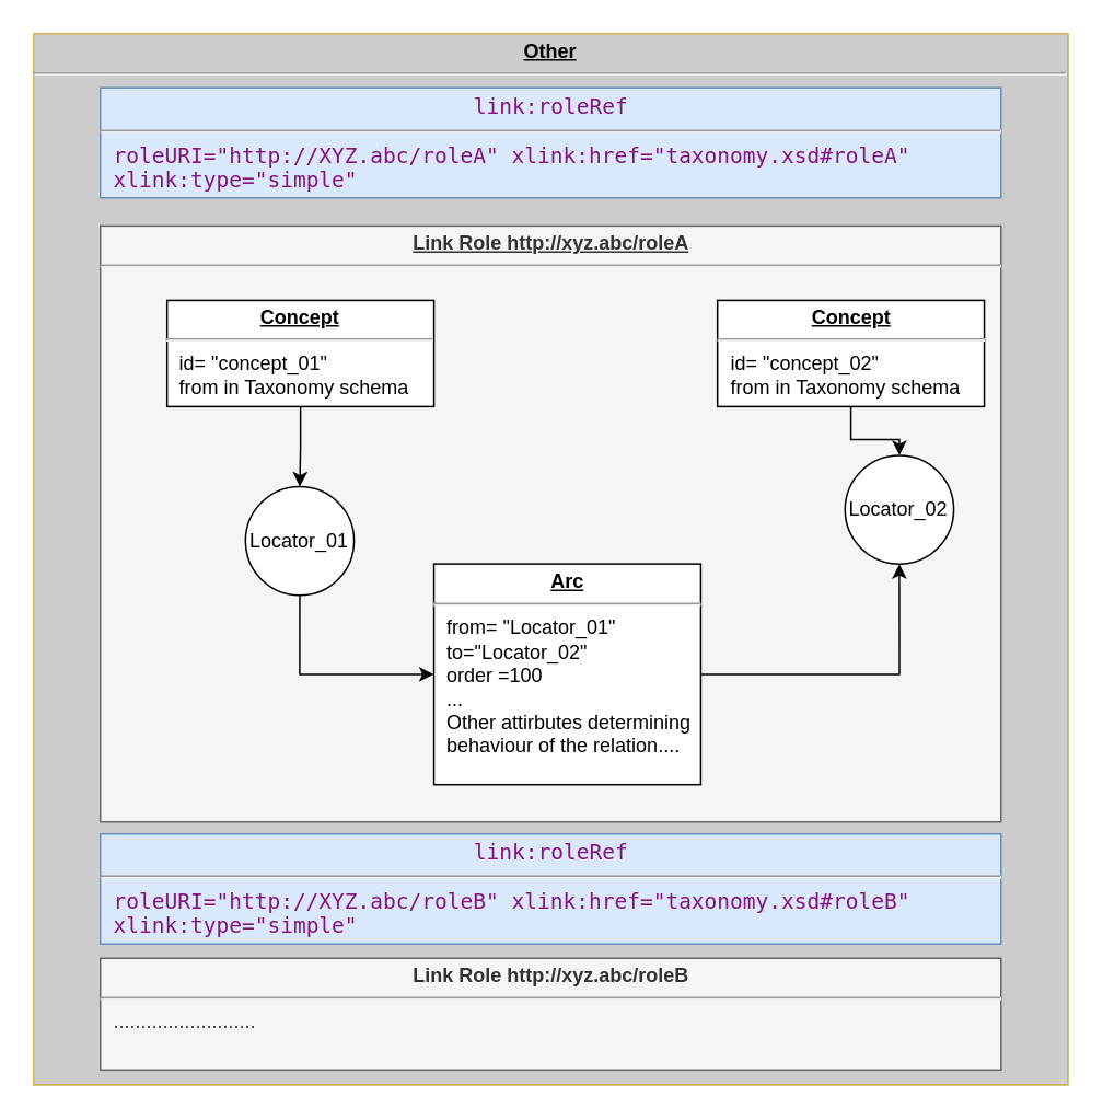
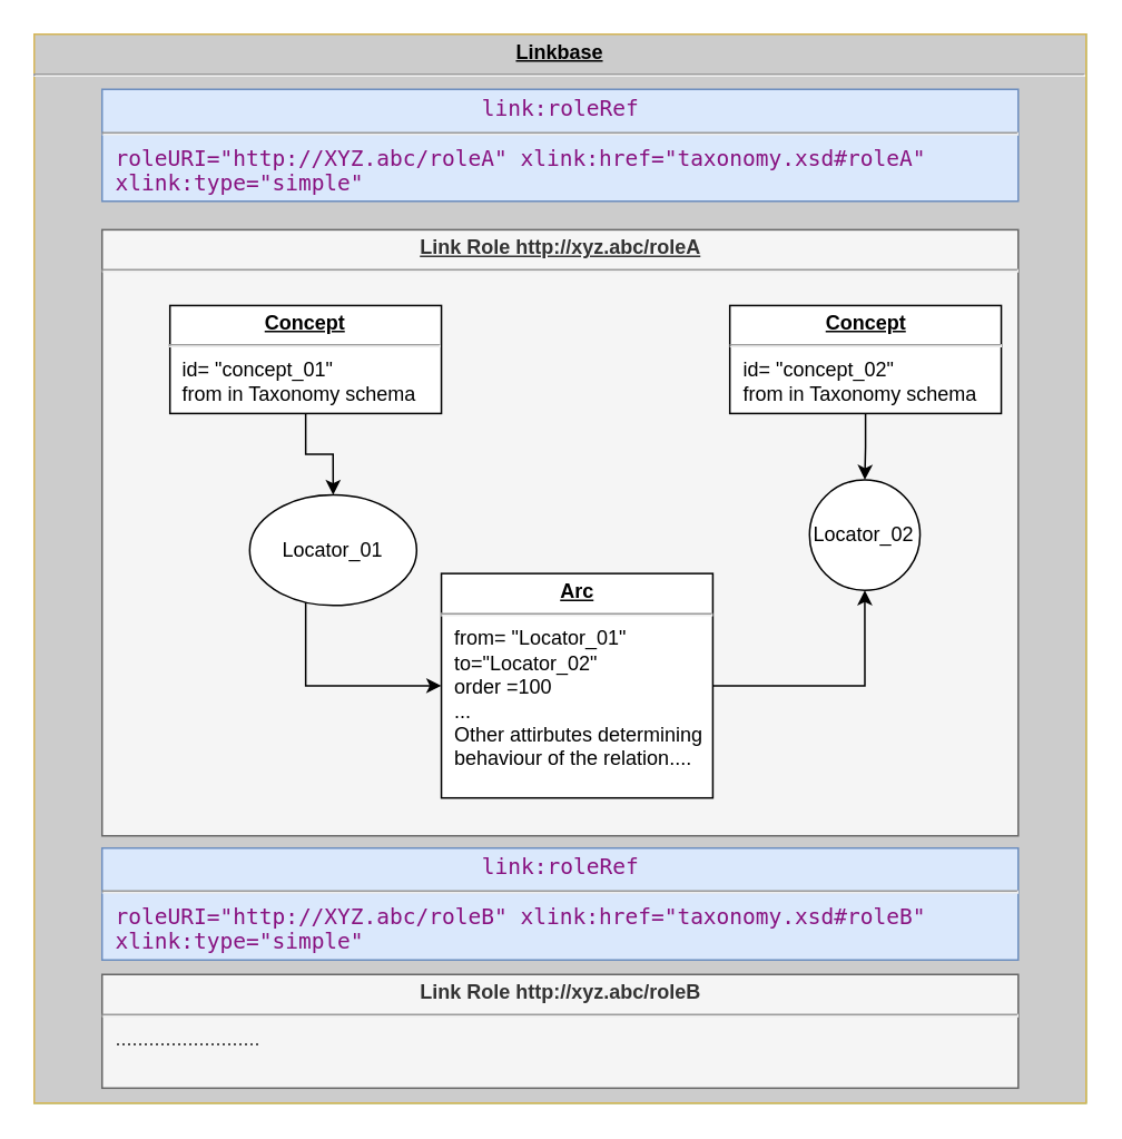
  <mxCell id="0" />
  <mxCell id="1" parent="0" />
  <mxCell id="2" value="" style="group;fillColor=#d5e8d4;strokeColor=#82b366;" vertex="1" connectable="0" parent="1"><mxGeometry x="20" y="20" width="630" height="640" as="geometry" /></mxCell>
- <mxCell id="3" value="&lt;p style=&quot;margin: 0px ; margin-top: 4px ; text-align: center ; text-decoration: underline&quot;&gt;&lt;b&gt;Other&lt;/b&gt;&lt;/p&gt;&lt;hr&gt;&lt;p style=&quot;margin: 0px ; margin-left: 8px&quot;&gt;&lt;br&gt;&lt;/p&gt;" style="verticalAlign=top;align=left;overflow=fill;fontSize=12;fontFamily=Helvetica;html=1;strokeColor=#d6b656;fillColor=#CCCCCC;" vertex="1" parent="2"><mxGeometry width="630" height="640" as="geometry" /></mxCell>
+ <mxCell id="3" value="&lt;p style=&quot;margin: 0px ; margin-top: 4px ; text-align: center ; text-decoration: underline&quot;&gt;&lt;b&gt;Linkbase&lt;/b&gt;&lt;/p&gt;&lt;hr&gt;&lt;p style=&quot;margin: 0px ; margin-left: 8px&quot;&gt;&lt;br&gt;&lt;/p&gt;" style="verticalAlign=top;align=left;overflow=fill;fontSize=12;fontFamily=Helvetica;html=1;strokeColor=#d6b656;fillColor=#CCCCCC;" vertex="1" parent="2"><mxGeometry width="630" height="640" as="geometry" /></mxCell>
  <mxCell id="4" value="" style="group" vertex="1" connectable="0" parent="2"><mxGeometry x="40.645" y="117.094" width="548.71" height="374.234" as="geometry" /></mxCell>
  <mxCell id="5" value="&lt;p style=&quot;margin: 0px ; margin-top: 4px ; text-align: center ; text-decoration: underline&quot;&gt;&lt;b&gt;Link Role http://xyz.abc/roleA&lt;/b&gt;&lt;/p&gt;&lt;hr&gt;&lt;p style=&quot;margin: 0px ; margin-left: 8px&quot;&gt;&lt;br&gt;&lt;/p&gt;" style="verticalAlign=top;align=left;overflow=fill;fontSize=12;fontFamily=Helvetica;html=1;fillColor=#f5f5f5;strokeColor=#666666;fontColor=#333333;" vertex="1" parent="4"><mxGeometry width="548.71" height="362.894" as="geometry" /></mxCell>
  <mxCell id="6" value="&lt;p style=&quot;margin: 0px ; margin-top: 4px ; text-align: center ; text-decoration: underline&quot;&gt;&lt;b&gt;Concept&lt;/b&gt;&lt;/p&gt;&lt;hr&gt;&lt;p style=&quot;margin: 0px ; margin-left: 8px&quot;&gt;id= &quot;concept_01&quot;&lt;/p&gt;&lt;p style=&quot;margin: 0px ; margin-left: 8px&quot;&gt;from in Taxonomy schema&lt;br&gt;&lt;br&gt;&lt;/p&gt;" style="verticalAlign=top;align=left;overflow=fill;fontSize=12;fontFamily=Helvetica;html=1;" vertex="1" parent="4"><mxGeometry x="40.65" y="45.36" width="162.58" height="64.64" as="geometry" /></mxCell>
  <mxCell id="7" value="&lt;p style=&quot;margin: 0px ; margin-top: 4px ; text-align: center ; text-decoration: underline&quot;&gt;&lt;b&gt;Concept&lt;/b&gt;&lt;/p&gt;&lt;hr&gt;&lt;p style=&quot;margin: 0px ; margin-left: 8px&quot;&gt;id= &quot;concept_02&quot;&lt;/p&gt;&lt;p style=&quot;margin: 0px ; margin-left: 8px&quot;&gt;from in Taxonomy schema&lt;br&gt;&lt;br&gt;&lt;/p&gt;" style="verticalAlign=top;align=left;overflow=fill;fontSize=12;fontFamily=Helvetica;html=1;" vertex="1" parent="4"><mxGeometry x="375.97" y="45.36" width="162.58" height="64.64" as="geometry" /></mxCell>
- <mxCell id="8" value="Locator_01" style="ellipse;whiteSpace=wrap;html=1;aspect=fixed;" vertex="1" parent="4"><mxGeometry x="88.403" y="158.766" width="66.177" height="66.177" as="geometry" /></mxCell>
+ <mxCell id="8" value="Locator_01" style="ellipse;whiteSpace=wrap;html=1;aspect=fixed;" vertex="1" parent="4"><mxGeometry x="88.403" y="158.766" width="100" height="66.177" as="geometry" /></mxCell>
  <mxCell id="9" style="edgeStyle=orthogonalEdgeStyle;rounded=0;orthogonalLoop=1;jettySize=auto;html=1;exitX=0.5;exitY=1;exitDx=0;exitDy=0;" edge="1" parent="4" source="6" target="8"><mxGeometry relative="1" as="geometry"><mxPoint x="121.935" y="159.049" as="targetPoint" /></mxGeometry></mxCell>
- <mxCell id="10" value="Locator_02" style="ellipse;whiteSpace=wrap;html=1;aspect=fixed;" vertex="1" parent="4"><mxGeometry x="453.726" y="139.694" width="66.177" height="66.177" as="geometry" /></mxCell>
+ <mxCell id="10" value="Locator_02" style="ellipse;whiteSpace=wrap;html=1;aspect=fixed;" vertex="1" parent="4"><mxGeometry x="423.726" y="149.694" width="66.177" height="66.177" as="geometry" /></mxCell>
  <mxCell id="11" style="edgeStyle=orthogonalEdgeStyle;rounded=0;orthogonalLoop=1;jettySize=auto;html=1;entryX=0.5;entryY=0;entryDx=0;entryDy=0;" edge="1" parent="4" source="7" target="10"><mxGeometry relative="1" as="geometry" /></mxCell>
  <mxCell id="12" style="edgeStyle=orthogonalEdgeStyle;rounded=0;orthogonalLoop=1;jettySize=auto;html=1;entryX=0.5;entryY=1;entryDx=0;entryDy=0;" edge="1" parent="4" source="13" target="10"><mxGeometry relative="1" as="geometry" /></mxCell>
  <mxCell id="13" value="&lt;p style=&quot;margin: 0px ; margin-top: 4px ; text-align: center ; text-decoration: underline&quot;&gt;&lt;b&gt;Arc&lt;/b&gt;&lt;/p&gt;&lt;hr&gt;&lt;p style=&quot;margin: 0px ; margin-left: 8px&quot;&gt;from= &quot;Locator_01&quot;&lt;/p&gt;&lt;p style=&quot;margin: 0px ; margin-left: 8px&quot;&gt;to=&quot;Locator_02&quot;&lt;/p&gt;&lt;p style=&quot;margin: 0px ; margin-left: 8px&quot;&gt;order =100&lt;/p&gt;&lt;p style=&quot;margin: 0px ; margin-left: 8px&quot;&gt;...&lt;/p&gt;&lt;p style=&quot;margin: 0px ; margin-left: 8px&quot;&gt;Other attirbutes determining&lt;/p&gt;&lt;p style=&quot;margin: 0px ; margin-left: 8px&quot;&gt;behaviour of the relation....&lt;br&gt;&lt;br&gt;&lt;/p&gt;" style="verticalAlign=top;align=left;overflow=fill;fontSize=12;fontFamily=Helvetica;html=1;" vertex="1" parent="4"><mxGeometry x="203.226" y="205.829" width="162.581" height="134.384" as="geometry" /></mxCell>
  <mxCell id="14" style="edgeStyle=orthogonalEdgeStyle;rounded=0;orthogonalLoop=1;jettySize=auto;html=1;entryX=0;entryY=0.5;entryDx=0;entryDy=0;" edge="1" parent="4" source="8" target="13"><mxGeometry relative="1" as="geometry"><Array as="points"><mxPoint x="121.935" y="273.304" /></Array></mxGeometry></mxCell>
  <mxCell id="15" value="&lt;p style=&quot;margin: 0px ; margin-top: 4px ; text-align: center&quot;&gt;&lt;b&gt;Link Role http://xyz.abc/roleB&lt;/b&gt;&lt;br&gt;&lt;/p&gt;&lt;hr&gt;&lt;p style=&quot;margin: 0px 0px 0px 8px&quot;&gt;..........................&lt;/p&gt;" style="verticalAlign=top;align=left;overflow=fill;fontSize=12;fontFamily=Helvetica;html=1;strokeColor=#666666;fontColor=#333333;fillColor=#F5F5F5;" vertex="1" parent="2"><mxGeometry x="40.655" y="562.998" width="548.71" height="68.043" as="geometry" /></mxCell>
  <mxCell id="16" value="&lt;p style=&quot;margin: 0px ; margin-top: 4px ; text-align: center&quot;&gt;&lt;span style=&quot;color: rgb(136 , 18 , 128) ; font-family: monospace ; font-size: 13px&quot;&gt;link:roleRef&lt;/span&gt;&lt;br&gt;&lt;/p&gt;&lt;hr&gt;&lt;p style=&quot;margin: 0px 0px 0px 8px&quot;&gt;&lt;span class=&quot;html-attribute&quot; style=&quot;color: rgb(136 , 18 , 128) ; font-family: monospace ; font-size: 13px&quot;&gt;&lt;span class=&quot;html-attribute-name&quot;&gt;roleURI&lt;/span&gt;=&quot;&lt;span class=&quot;html-attribute-value&quot;&gt;http://XYZ.abc/roleA&lt;/span&gt;&quot;&lt;/span&gt;&lt;span class=&quot;html-attribute&quot; style=&quot;color: rgb(136 , 18 , 128) ; font-family: monospace ; font-size: 13px&quot;&gt;&amp;nbsp;&lt;/span&gt;&lt;span class=&quot;html-attribute&quot; style=&quot;color: rgb(136 , 18 , 128) ; font-family: monospace ; font-size: 13px&quot;&gt;&lt;span class=&quot;html-attribute-name&quot;&gt;xlink:href&lt;/span&gt;=&quot;&lt;span class=&quot;html-attribute-value&quot;&gt;taxonomy.xsd#roleA&lt;/span&gt;&quot;&lt;/span&gt;&lt;span class=&quot;html-attribute&quot; style=&quot;color: rgb(136 , 18 , 128) ; font-family: monospace ; font-size: 13px&quot;&gt;&amp;nbsp;&lt;/span&gt;&lt;/p&gt;&lt;p style=&quot;margin: 0px 0px 0px 8px&quot;&gt;&lt;span class=&quot;html-attribute&quot; style=&quot;color: rgb(136 , 18 , 128) ; font-family: monospace ; font-size: 13px&quot;&gt;&lt;span class=&quot;html-attribute-name&quot;&gt;xlink:type&lt;/span&gt;=&quot;&lt;span class=&quot;html-attribute-value&quot;&gt;simple&lt;/span&gt;&quot;&lt;/span&gt;&lt;/p&gt;" style="verticalAlign=top;align=left;overflow=fill;fontSize=12;fontFamily=Helvetica;html=1;fillColor=#dae8fc;strokeColor=#6c8ebf;" vertex="1" parent="2"><mxGeometry x="40.65" y="33" width="548.71" height="67" as="geometry" /></mxCell>
  <mxCell id="17" value="&lt;p style=&quot;margin: 0px ; margin-top: 4px ; text-align: center&quot;&gt;&lt;span style=&quot;color: rgb(136 , 18 , 128) ; font-family: monospace ; font-size: 13px&quot;&gt;link:roleRef&lt;/span&gt;&lt;br&gt;&lt;/p&gt;&lt;hr&gt;&lt;p style=&quot;margin: 0px 0px 0px 8px&quot;&gt;&lt;span class=&quot;html-attribute&quot; style=&quot;color: rgb(136 , 18 , 128) ; font-family: monospace ; font-size: 13px&quot;&gt;&lt;span class=&quot;html-attribute-name&quot;&gt;roleURI&lt;/span&gt;=&quot;&lt;span class=&quot;html-attribute-value&quot;&gt;http://XYZ.abc/roleB&lt;/span&gt;&quot;&lt;/span&gt;&lt;span class=&quot;html-attribute&quot; style=&quot;color: rgb(136 , 18 , 128) ; font-family: monospace ; font-size: 13px&quot;&gt;&amp;nbsp;&lt;/span&gt;&lt;span class=&quot;html-attribute&quot; style=&quot;color: rgb(136 , 18 , 128) ; font-family: monospace ; font-size: 13px&quot;&gt;&lt;span class=&quot;html-attribute-name&quot;&gt;xlink:href&lt;/span&gt;=&quot;&lt;span class=&quot;html-attribute-value&quot;&gt;taxonomy.xsd#roleB&lt;/span&gt;&quot;&lt;/span&gt;&lt;span class=&quot;html-attribute&quot; style=&quot;color: rgb(136 , 18 , 128) ; font-family: monospace ; font-size: 13px&quot;&gt;&amp;nbsp;&lt;/span&gt;&lt;/p&gt;&lt;p style=&quot;margin: 0px 0px 0px 8px&quot;&gt;&lt;span class=&quot;html-attribute&quot; style=&quot;color: rgb(136 , 18 , 128) ; font-family: monospace ; font-size: 13px&quot;&gt;&lt;span class=&quot;html-attribute-name&quot;&gt;xlink:type&lt;/span&gt;=&quot;&lt;span class=&quot;html-attribute-value&quot;&gt;simple&lt;/span&gt;&quot;&lt;/span&gt;&lt;/p&gt;" style="verticalAlign=top;align=left;overflow=fill;fontSize=12;fontFamily=Helvetica;html=1;fillColor=#dae8fc;strokeColor=#6c8ebf;" vertex="1" parent="2"><mxGeometry x="40.64" y="487.33" width="548.71" height="67" as="geometry" /></mxCell>
